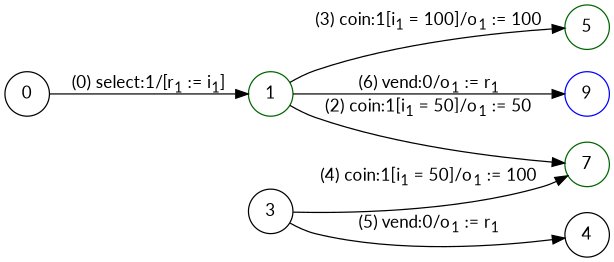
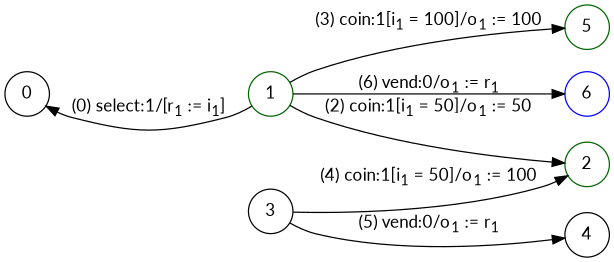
  digraph {
    fontname=Lato
    rankdir=LR
    node [color=black fillcolor=white fontname=Lato shape=circle style=filled]
    edge [fontname=Lato]
    0
    1 [color=darkgreen]
-   2 [color=darkgreen label=7]
+   2 [color=darkgreen]
    5 [color=darkgreen]
-   6 [color=blue label=9]
+   6 [color=blue]
    3
    4
-   0 -> 1 [label=<(0) select:1/&#91;r<sub>1</sub> := i<sub>1</sub>&#93;>]
+   1 -> 0 [label=<(0) select:1/&#91;r<sub>1</sub> := i<sub>1</sub>&#93;>]
    1 -> 2 [label=<(2) coin:1&#91;i<sub>1</sub> = 50&#93;/o<sub>1</sub> := 50>]
    1 -> 5 [label=<(3) coin:1&#91;i<sub>1</sub> = 100&#93;/o<sub>1</sub> := 100>]
    1 -> 6 [label=<(6) vend:0/o<sub>1</sub> := r<sub>1</sub>>]
    3 -> 2 [label=<(4) coin:1&#91;i<sub>1</sub> = 50&#93;/o<sub>1</sub> := 100>]
    3 -> 4 [label=<(5) vend:0/o<sub>1</sub> := r<sub>1</sub>>]
  }
